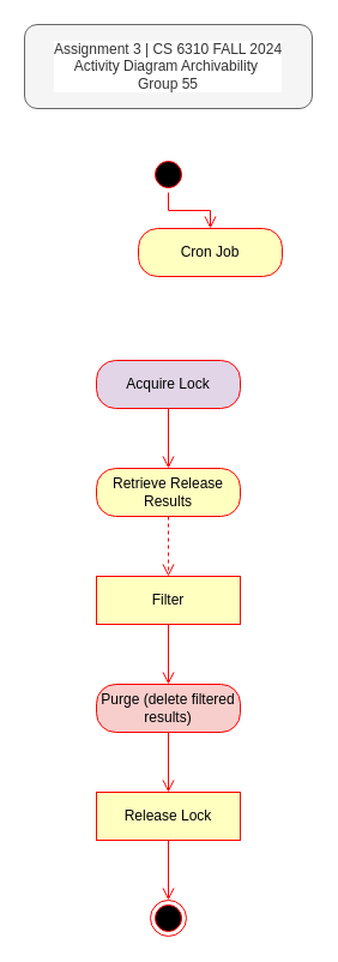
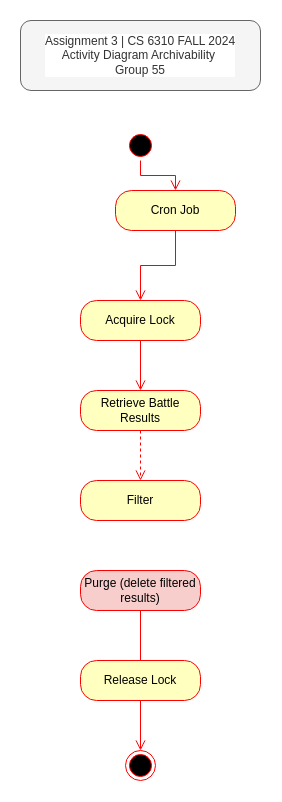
  <mxCell id="0" />
  <mxCell id="1" parent="0" />
  <mxCell id="2" value="Assignment 3 | CS 6310 FALL 2024&lt;div&gt;Activity Diagram Archivability&amp;nbsp;&lt;/div&gt;&lt;div&gt;Group 55&lt;/div&gt;" style="rounded=1;whiteSpace=wrap;html=1;fillColor=#f5f5f5;fontColor=#333333;strokeColor=#666666;labelBackgroundColor=default;" vertex="1" parent="1"><mxGeometry x="20" y="20" width="240" height="70" as="geometry" /></mxCell>
  <mxCell id="3" value="" style="ellipse;html=1;shape=startState;fillColor=#000000;strokeColor=#ff0000;" vertex="1" parent="1"><mxGeometry x="125" y="130" width="30" height="30" as="geometry" /></mxCell>
  <mxCell id="4" value="" style="edgeStyle=orthogonalEdgeStyle;html=1;verticalAlign=bottom;endArrow=open;endSize=8;strokeColor=#ff0000;rounded=0;" edge="1" source="3" parent="1" target="5"><mxGeometry relative="1" as="geometry"><mxPoint x="140" y="220" as="targetPoint" /></mxGeometry></mxCell>
  <mxCell id="5" value="Cron Job" style="rounded=1;whiteSpace=wrap;html=1;arcSize=40;fontColor=#000000;fillColor=#ffffc0;strokeColor=#ff0000;" vertex="1" parent="1"><mxGeometry x="115" y="190" width="120" height="40" as="geometry" /></mxCell>
- <mxCell id="7" value="Acquire Lock" style="rounded=1;whiteSpace=wrap;html=1;arcSize=40;fontColor=#000000;fillColor=#e1d5e7;strokeColor=#ff0000;" vertex="1" parent="1"><mxGeometry x="80" y="300" width="120" height="40" as="geometry" /></mxCell>
+ <mxCell id="6" value="" style="edgeStyle=orthogonalEdgeStyle;html=1;verticalAlign=bottom;endArrow=open;endSize=8;strokeColor=#ff0000;rounded=0;" edge="1" source="5" parent="1" target="7"><mxGeometry relative="1" as="geometry"><mxPoint x="140" y="310" as="targetPoint" /></mxGeometry></mxCell>
+ <mxCell id="7" value="Acquire Lock" style="rounded=1;whiteSpace=wrap;html=1;arcSize=40;fontColor=#000000;fillColor=#ffffc0;strokeColor=#ff0000;" vertex="1" parent="1"><mxGeometry x="80" y="300" width="120" height="40" as="geometry" /></mxCell>
  <mxCell id="8" value="" style="edgeStyle=orthogonalEdgeStyle;html=1;verticalAlign=bottom;endArrow=open;endSize=8;strokeColor=#ff0000;rounded=0;" edge="1" source="7" parent="1" target="9"><mxGeometry relative="1" as="geometry"><mxPoint x="140" y="400" as="targetPoint" /></mxGeometry></mxCell>
- <mxCell id="9" value="Retrieve Release Results" style="rounded=1;whiteSpace=wrap;html=1;arcSize=40;fontColor=#000000;fillColor=#ffffc0;strokeColor=#ff0000;" vertex="1" parent="1"><mxGeometry x="80" y="390" width="120" height="40" as="geometry" /></mxCell>
+ <mxCell id="9" value="Retrieve Battle Results" style="rounded=1;whiteSpace=wrap;html=1;arcSize=40;fontColor=#000000;fillColor=#ffffc0;strokeColor=#ff0000;" vertex="1" parent="1"><mxGeometry x="80" y="390" width="120" height="40" as="geometry" /></mxCell>
  <mxCell id="10" value="" style="edgeStyle=orthogonalEdgeStyle;html=1;verticalAlign=bottom;endArrow=open;endSize=8;strokeColor=#ff0000;rounded=0;dashed=1;" edge="1" source="9" parent="1" target="11"><mxGeometry relative="1" as="geometry"><mxPoint x="140" y="490" as="targetPoint" /></mxGeometry></mxCell>
- <mxCell id="11" value="Filter" style="whiteSpace=wrap;html=1;arcSize=40;fontColor=#000000;fillColor=#ffffc0;strokeColor=#ff0000;rounded=0;" vertex="1" parent="1"><mxGeometry x="80" y="480" width="120" height="40" as="geometry" /></mxCell>
- <mxCell id="12" value="" style="edgeStyle=orthogonalEdgeStyle;html=1;verticalAlign=bottom;endArrow=open;endSize=8;strokeColor=#ff0000;rounded=0;" edge="1" source="11" parent="1" target="13"><mxGeometry relative="1" as="geometry"><mxPoint x="140" y="580" as="targetPoint" /></mxGeometry></mxCell>
+ <mxCell id="11" value="Filter" style="rounded=1;whiteSpace=wrap;html=1;arcSize=40;fontColor=#000000;fillColor=#ffffc0;strokeColor=#ff0000;" vertex="1" parent="1"><mxGeometry x="80" y="480" width="120" height="40" as="geometry" /></mxCell>
  <mxCell id="13" value="Purge (delete filtered results)" style="rounded=1;whiteSpace=wrap;html=1;arcSize=40;fontColor=#000000;fillColor=#f8cecc;strokeColor=#ff0000;" vertex="1" parent="1"><mxGeometry x="80" y="570" width="120" height="40" as="geometry" /></mxCell>
- <mxCell id="14" value="" style="edgeStyle=orthogonalEdgeStyle;html=1;verticalAlign=bottom;endArrow=open;endSize=8;strokeColor=#ff0000;rounded=0;" edge="1" source="13" parent="1" target="15"><mxGeometry relative="1" as="geometry"><mxPoint x="140" y="670" as="targetPoint" /></mxGeometry></mxCell>
- <mxCell id="15" value="Release Lock" style="whiteSpace=wrap;html=1;arcSize=40;fontColor=#000000;fillColor=#ffffc0;strokeColor=#ff0000;rounded=0;" vertex="1" parent="1"><mxGeometry x="80" y="660" width="120" height="40" as="geometry" /></mxCell>
+ <mxCell id="14" value="" style="edgeStyle=orthogonalEdgeStyle;html=1;verticalAlign=bottom;endArrow=none;endSize=8;strokeColor=#ff0000;rounded=0;" edge="1" source="13" parent="1" target="15"><mxGeometry relative="1" as="geometry"><mxPoint x="140" y="670" as="targetPoint" /></mxGeometry></mxCell>
+ <mxCell id="15" value="Release Lock" style="rounded=1;whiteSpace=wrap;html=1;arcSize=40;fontColor=#000000;fillColor=#ffffc0;strokeColor=#ff0000;" vertex="1" parent="1"><mxGeometry x="80" y="660" width="120" height="40" as="geometry" /></mxCell>
  <mxCell id="16" value="" style="edgeStyle=orthogonalEdgeStyle;html=1;verticalAlign=bottom;endArrow=open;endSize=8;strokeColor=#ff0000;rounded=0;" edge="1" source="15" parent="1" target="17"><mxGeometry relative="1" as="geometry"><mxPoint x="140" y="760" as="targetPoint" /></mxGeometry></mxCell>
  <mxCell id="17" value="" style="ellipse;html=1;shape=endState;fillColor=#000000;strokeColor=#ff0000;" vertex="1" parent="1"><mxGeometry x="125" y="750" width="30" height="30" as="geometry" /></mxCell>
